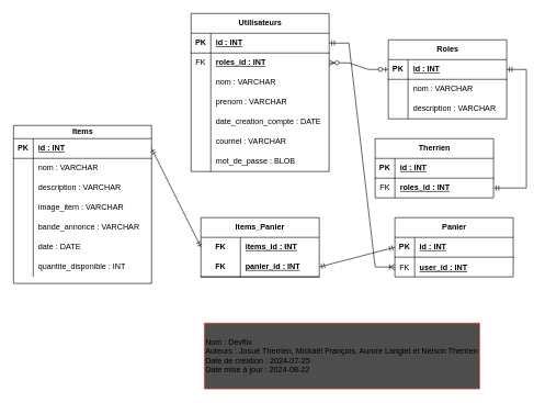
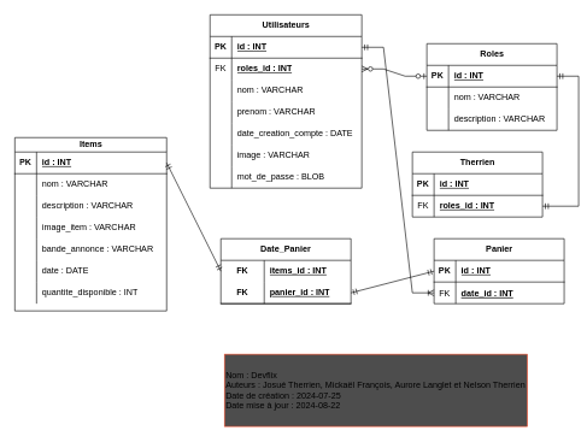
  <mxCell id="0" />
  <mxCell id="1" parent="0" />
  <mxCell id="2" value="Roles" style="shape=table;startSize=30;container=1;collapsible=1;childLayout=tableLayout;fixedRows=1;rowLines=0;fontStyle=1;align=center;resizeLast=1;html=1;" parent="1" vertex="1"><mxGeometry x="590" y="60" width="180" height="120" as="geometry" /></mxCell>
  <mxCell id="3" value="" style="shape=tableRow;horizontal=0;startSize=0;swimlaneHead=0;swimlaneBody=0;fillColor=none;collapsible=0;dropTarget=0;points=[[0,0.5],[1,0.5]];portConstraint=eastwest;top=0;left=0;right=0;bottom=1;" parent="2" vertex="1"><mxGeometry y="30" width="180" height="30" as="geometry" /></mxCell>
  <mxCell id="4" value="PK" style="shape=partialRectangle;connectable=0;fillColor=none;top=0;left=0;bottom=0;right=0;fontStyle=1;overflow=hidden;whiteSpace=wrap;html=1;" parent="3" vertex="1"><mxGeometry width="30" height="30" as="geometry"><mxRectangle width="30" height="30" as="alternateBounds" /></mxGeometry></mxCell>
  <mxCell id="5" value="id : INT" style="shape=partialRectangle;connectable=0;fillColor=none;top=0;left=0;bottom=0;right=0;align=left;spacingLeft=6;fontStyle=5;overflow=hidden;whiteSpace=wrap;html=1;" parent="3" vertex="1"><mxGeometry x="30" width="150" height="30" as="geometry"><mxRectangle width="150" height="30" as="alternateBounds" /></mxGeometry></mxCell>
  <mxCell id="6" value="" style="shape=tableRow;horizontal=0;startSize=0;swimlaneHead=0;swimlaneBody=0;fillColor=none;collapsible=0;dropTarget=0;points=[[0,0.5],[1,0.5]];portConstraint=eastwest;top=0;left=0;right=0;bottom=0;" parent="2" vertex="1"><mxGeometry y="60" width="180" height="30" as="geometry" /></mxCell>
  <mxCell id="7" value="" style="shape=partialRectangle;connectable=0;fillColor=none;top=0;left=0;bottom=0;right=0;editable=1;overflow=hidden;whiteSpace=wrap;html=1;" parent="6" vertex="1"><mxGeometry width="30" height="30" as="geometry"><mxRectangle width="30" height="30" as="alternateBounds" /></mxGeometry></mxCell>
  <mxCell id="8" value="nom : VARCHAR" style="shape=partialRectangle;connectable=0;fillColor=none;top=0;left=0;bottom=0;right=0;align=left;spacingLeft=6;overflow=hidden;whiteSpace=wrap;html=1;" parent="6" vertex="1"><mxGeometry x="30" width="150" height="30" as="geometry"><mxRectangle width="150" height="30" as="alternateBounds" /></mxGeometry></mxCell>
  <mxCell id="9" value="" style="shape=tableRow;horizontal=0;startSize=0;swimlaneHead=0;swimlaneBody=0;fillColor=none;collapsible=0;dropTarget=0;points=[[0,0.5],[1,0.5]];portConstraint=eastwest;top=0;left=0;right=0;bottom=0;" parent="2" vertex="1"><mxGeometry y="90" width="180" height="30" as="geometry" /></mxCell>
  <mxCell id="10" value="" style="shape=partialRectangle;connectable=0;fillColor=none;top=0;left=0;bottom=0;right=0;editable=1;overflow=hidden;whiteSpace=wrap;html=1;" parent="9" vertex="1"><mxGeometry width="30" height="30" as="geometry"><mxRectangle width="30" height="30" as="alternateBounds" /></mxGeometry></mxCell>
  <mxCell id="11" value="description : VARCHAR" style="shape=partialRectangle;connectable=0;fillColor=none;top=0;left=0;bottom=0;right=0;align=left;spacingLeft=6;overflow=hidden;whiteSpace=wrap;html=1;" parent="9" vertex="1"><mxGeometry x="30" width="150" height="30" as="geometry"><mxRectangle width="150" height="30" as="alternateBounds" /></mxGeometry></mxCell>
  <mxCell id="12" value="Items" style="shape=table;startSize=20;container=1;collapsible=1;childLayout=tableLayout;fixedRows=1;rowLines=0;fontStyle=1;align=center;resizeLast=1;html=1;" parent="1" vertex="1"><mxGeometry x="20" y="190" width="210" height="240" as="geometry" /></mxCell>
  <mxCell id="13" value="" style="shape=tableRow;horizontal=0;startSize=0;swimlaneHead=0;swimlaneBody=0;fillColor=none;collapsible=0;dropTarget=0;points=[[0,0.5],[1,0.5]];portConstraint=eastwest;top=0;left=0;right=0;bottom=1;" parent="12" vertex="1"><mxGeometry y="20" width="210" height="30" as="geometry" /></mxCell>
  <mxCell id="14" value="PK" style="shape=partialRectangle;connectable=0;fillColor=none;top=0;left=0;bottom=0;right=0;fontStyle=1;overflow=hidden;whiteSpace=wrap;html=1;" parent="13" vertex="1"><mxGeometry width="30" height="30" as="geometry"><mxRectangle width="30" height="30" as="alternateBounds" /></mxGeometry></mxCell>
  <mxCell id="15" value="id : INT" style="shape=partialRectangle;connectable=0;fillColor=none;top=0;left=0;bottom=0;right=0;align=left;spacingLeft=6;fontStyle=5;overflow=hidden;whiteSpace=wrap;html=1;" parent="13" vertex="1"><mxGeometry x="30" width="180" height="30" as="geometry"><mxRectangle width="180" height="30" as="alternateBounds" /></mxGeometry></mxCell>
  <mxCell id="16" value="" style="shape=tableRow;horizontal=0;startSize=0;swimlaneHead=0;swimlaneBody=0;fillColor=none;collapsible=0;dropTarget=0;points=[[0,0.5],[1,0.5]];portConstraint=eastwest;top=0;left=0;right=0;bottom=0;" parent="12" vertex="1"><mxGeometry y="50" width="210" height="30" as="geometry" /></mxCell>
  <mxCell id="17" value="" style="shape=partialRectangle;connectable=0;fillColor=none;top=0;left=0;bottom=0;right=0;editable=1;overflow=hidden;whiteSpace=wrap;html=1;" parent="16" vertex="1"><mxGeometry width="30" height="30" as="geometry"><mxRectangle width="30" height="30" as="alternateBounds" /></mxGeometry></mxCell>
  <mxCell id="18" value="nom : VARCHAR" style="shape=partialRectangle;connectable=0;fillColor=none;top=0;left=0;bottom=0;right=0;align=left;spacingLeft=6;overflow=hidden;whiteSpace=wrap;html=1;" parent="16" vertex="1"><mxGeometry x="30" width="180" height="30" as="geometry"><mxRectangle width="180" height="30" as="alternateBounds" /></mxGeometry></mxCell>
  <mxCell id="19" value="" style="shape=tableRow;horizontal=0;startSize=0;swimlaneHead=0;swimlaneBody=0;fillColor=none;collapsible=0;dropTarget=0;points=[[0,0.5],[1,0.5]];portConstraint=eastwest;top=0;left=0;right=0;bottom=0;" parent="12" vertex="1"><mxGeometry y="80" width="210" height="30" as="geometry" /></mxCell>
  <mxCell id="20" value="" style="shape=partialRectangle;connectable=0;fillColor=none;top=0;left=0;bottom=0;right=0;editable=1;overflow=hidden;whiteSpace=wrap;html=1;" parent="19" vertex="1"><mxGeometry width="30" height="30" as="geometry"><mxRectangle width="30" height="30" as="alternateBounds" /></mxGeometry></mxCell>
  <mxCell id="21" value="description : VARCHAR" style="shape=partialRectangle;connectable=0;fillColor=none;top=0;left=0;bottom=0;right=0;align=left;spacingLeft=6;overflow=hidden;whiteSpace=wrap;html=1;" parent="19" vertex="1"><mxGeometry x="30" width="180" height="30" as="geometry"><mxRectangle width="180" height="30" as="alternateBounds" /></mxGeometry></mxCell>
  <mxCell id="22" value="" style="shape=tableRow;horizontal=0;startSize=0;swimlaneHead=0;swimlaneBody=0;fillColor=none;collapsible=0;dropTarget=0;points=[[0,0.5],[1,0.5]];portConstraint=eastwest;top=0;left=0;right=0;bottom=0;" parent="12" vertex="1"><mxGeometry y="110" width="210" height="30" as="geometry" /></mxCell>
  <mxCell id="23" value="" style="shape=partialRectangle;connectable=0;fillColor=none;top=0;left=0;bottom=0;right=0;editable=1;overflow=hidden;whiteSpace=wrap;html=1;" parent="22" vertex="1"><mxGeometry width="30" height="30" as="geometry"><mxRectangle width="30" height="30" as="alternateBounds" /></mxGeometry></mxCell>
  <mxCell id="24" value="image_item : VARCHAR" style="shape=partialRectangle;connectable=0;fillColor=none;top=0;left=0;bottom=0;right=0;align=left;spacingLeft=6;overflow=hidden;whiteSpace=wrap;html=1;" parent="22" vertex="1"><mxGeometry x="30" width="180" height="30" as="geometry"><mxRectangle width="180" height="30" as="alternateBounds" /></mxGeometry></mxCell>
  <mxCell id="25" value="" style="shape=tableRow;horizontal=0;startSize=0;swimlaneHead=0;swimlaneBody=0;fillColor=none;collapsible=0;dropTarget=0;points=[[0,0.5],[1,0.5]];portConstraint=eastwest;top=0;left=0;right=0;bottom=0;" parent="12" vertex="1"><mxGeometry y="140" width="210" height="30" as="geometry" /></mxCell>
  <mxCell id="26" value="" style="shape=partialRectangle;connectable=0;fillColor=none;top=0;left=0;bottom=0;right=0;editable=1;overflow=hidden;whiteSpace=wrap;html=1;" parent="25" vertex="1"><mxGeometry width="30" height="30" as="geometry"><mxRectangle width="30" height="30" as="alternateBounds" /></mxGeometry></mxCell>
  <mxCell id="27" value="bande_annonce : VARCHAR" style="shape=partialRectangle;connectable=0;fillColor=none;top=0;left=0;bottom=0;right=0;align=left;spacingLeft=6;overflow=hidden;whiteSpace=wrap;html=1;" parent="25" vertex="1"><mxGeometry x="30" width="180" height="30" as="geometry"><mxRectangle width="180" height="30" as="alternateBounds" /></mxGeometry></mxCell>
  <mxCell id="28" value="" style="shape=tableRow;horizontal=0;startSize=0;swimlaneHead=0;swimlaneBody=0;fillColor=none;collapsible=0;dropTarget=0;points=[[0,0.5],[1,0.5]];portConstraint=eastwest;top=0;left=0;right=0;bottom=0;" parent="12" vertex="1"><mxGeometry y="170" width="210" height="30" as="geometry" /></mxCell>
  <mxCell id="29" value="" style="shape=partialRectangle;connectable=0;fillColor=none;top=0;left=0;bottom=0;right=0;editable=1;overflow=hidden;whiteSpace=wrap;html=1;" parent="28" vertex="1"><mxGeometry width="30" height="30" as="geometry"><mxRectangle width="30" height="30" as="alternateBounds" /></mxGeometry></mxCell>
  <mxCell id="30" value="date : DATE" style="shape=partialRectangle;connectable=0;fillColor=none;top=0;left=0;bottom=0;right=0;align=left;spacingLeft=6;overflow=hidden;whiteSpace=wrap;html=1;" parent="28" vertex="1"><mxGeometry x="30" width="180" height="30" as="geometry"><mxRectangle width="180" height="30" as="alternateBounds" /></mxGeometry></mxCell>
  <mxCell id="31" value="" style="shape=tableRow;horizontal=0;startSize=0;swimlaneHead=0;swimlaneBody=0;fillColor=none;collapsible=0;dropTarget=0;points=[[0,0.5],[1,0.5]];portConstraint=eastwest;top=0;left=0;right=0;bottom=0;" parent="12" vertex="1"><mxGeometry y="200" width="210" height="30" as="geometry" /></mxCell>
  <mxCell id="32" value="" style="shape=partialRectangle;connectable=0;fillColor=none;top=0;left=0;bottom=0;right=0;editable=1;overflow=hidden;whiteSpace=wrap;html=1;" parent="31" vertex="1"><mxGeometry width="30" height="30" as="geometry"><mxRectangle width="30" height="30" as="alternateBounds" /></mxGeometry></mxCell>
  <mxCell id="33" value="quantite_disponible : INT" style="shape=partialRectangle;connectable=0;fillColor=none;top=0;left=0;bottom=0;right=0;align=left;spacingLeft=6;overflow=hidden;whiteSpace=wrap;html=1;" parent="31" vertex="1"><mxGeometry x="30" width="180" height="30" as="geometry"><mxRectangle width="180" height="30" as="alternateBounds" /></mxGeometry></mxCell>
  <mxCell id="34" value="Panier" style="shape=table;startSize=30;container=1;collapsible=1;childLayout=tableLayout;fixedRows=1;rowLines=0;fontStyle=1;align=center;resizeLast=1;html=1;" parent="1" vertex="1"><mxGeometry x="600" y="330" width="180" height="90" as="geometry" /></mxCell>
  <mxCell id="35" value="" style="shape=tableRow;horizontal=0;startSize=0;swimlaneHead=0;swimlaneBody=0;fillColor=none;collapsible=0;dropTarget=0;points=[[0,0.5],[1,0.5]];portConstraint=eastwest;top=0;left=0;right=0;bottom=1;" parent="34" vertex="1"><mxGeometry y="30" width="180" height="30" as="geometry" /></mxCell>
  <mxCell id="36" value="PK" style="shape=partialRectangle;connectable=0;fillColor=none;top=0;left=0;bottom=0;right=0;fontStyle=1;overflow=hidden;whiteSpace=wrap;html=1;" parent="35" vertex="1"><mxGeometry width="30" height="30" as="geometry"><mxRectangle width="30" height="30" as="alternateBounds" /></mxGeometry></mxCell>
  <mxCell id="37" value="id : INT" style="shape=partialRectangle;connectable=0;fillColor=none;top=0;left=0;bottom=0;right=0;align=left;spacingLeft=6;fontStyle=5;overflow=hidden;whiteSpace=wrap;html=1;" parent="35" vertex="1"><mxGeometry x="30" width="150" height="30" as="geometry"><mxRectangle width="150" height="30" as="alternateBounds" /></mxGeometry></mxCell>
  <mxCell id="38" value="" style="shape=tableRow;horizontal=0;startSize=0;swimlaneHead=0;swimlaneBody=0;fillColor=none;collapsible=0;dropTarget=0;points=[[0,0.5],[1,0.5]];portConstraint=eastwest;top=0;left=0;right=0;bottom=0;" parent="34" vertex="1"><mxGeometry y="60" width="180" height="30" as="geometry" /></mxCell>
  <mxCell id="39" value="FK" style="shape=partialRectangle;connectable=0;fillColor=none;top=0;left=0;bottom=0;right=0;editable=1;overflow=hidden;" parent="38" vertex="1"><mxGeometry width="30" height="30" as="geometry"><mxRectangle width="30" height="30" as="alternateBounds" /></mxGeometry></mxCell>
- <mxCell id="40" value="user_id : INT" style="shape=partialRectangle;connectable=0;fillColor=none;top=0;left=0;bottom=0;right=0;align=left;spacingLeft=6;overflow=hidden;fontStyle=5" parent="38" vertex="1"><mxGeometry x="30" width="150" height="30" as="geometry"><mxRectangle width="150" height="30" as="alternateBounds" /></mxGeometry></mxCell>
+ <mxCell id="40" value="date_id : INT" style="shape=partialRectangle;connectable=0;fillColor=none;top=0;left=0;bottom=0;right=0;align=left;spacingLeft=6;overflow=hidden;fontStyle=5" parent="38" vertex="1"><mxGeometry x="30" width="150" height="30" as="geometry"><mxRectangle width="150" height="30" as="alternateBounds" /></mxGeometry></mxCell>
  <mxCell id="41" value="Therrien" style="shape=table;startSize=30;container=1;collapsible=1;childLayout=tableLayout;fixedRows=1;rowLines=0;fontStyle=1;align=center;resizeLast=1;html=1;" parent="1" vertex="1"><mxGeometry x="570" y="210" width="180" height="90" as="geometry" /></mxCell>
  <mxCell id="42" value="" style="shape=tableRow;horizontal=0;startSize=0;swimlaneHead=0;swimlaneBody=0;fillColor=none;collapsible=0;dropTarget=0;points=[[0,0.5],[1,0.5]];portConstraint=eastwest;top=0;left=0;right=0;bottom=1;" parent="41" vertex="1"><mxGeometry y="30" width="180" height="30" as="geometry" /></mxCell>
  <mxCell id="43" value="PK" style="shape=partialRectangle;connectable=0;fillColor=none;top=0;left=0;bottom=0;right=0;fontStyle=1;overflow=hidden;whiteSpace=wrap;html=1;" parent="42" vertex="1"><mxGeometry width="30" height="30" as="geometry"><mxRectangle width="30" height="30" as="alternateBounds" /></mxGeometry></mxCell>
  <mxCell id="44" value="id : INT" style="shape=partialRectangle;connectable=0;fillColor=none;top=0;left=0;bottom=0;right=0;align=left;spacingLeft=6;fontStyle=5;overflow=hidden;whiteSpace=wrap;html=1;" parent="42" vertex="1"><mxGeometry x="30" width="150" height="30" as="geometry"><mxRectangle width="150" height="30" as="alternateBounds" /></mxGeometry></mxCell>
  <mxCell id="45" value="" style="shape=tableRow;horizontal=0;startSize=0;swimlaneHead=0;swimlaneBody=0;fillColor=none;collapsible=0;dropTarget=0;points=[[0,0.5],[1,0.5]];portConstraint=eastwest;top=0;left=0;right=0;bottom=0;" parent="41" vertex="1"><mxGeometry y="60" width="180" height="30" as="geometry" /></mxCell>
  <mxCell id="46" value="FK" style="shape=partialRectangle;connectable=0;fillColor=none;top=0;left=0;bottom=0;right=0;editable=1;overflow=hidden;whiteSpace=wrap;html=1;" parent="45" vertex="1"><mxGeometry width="30" height="30" as="geometry"><mxRectangle width="30" height="30" as="alternateBounds" /></mxGeometry></mxCell>
  <mxCell id="47" value="&lt;b&gt;&lt;u&gt;roles_id : INT&lt;/u&gt;&lt;/b&gt;" style="shape=partialRectangle;connectable=0;fillColor=none;top=0;left=0;bottom=0;right=0;align=left;spacingLeft=6;overflow=hidden;whiteSpace=wrap;html=1;" parent="45" vertex="1"><mxGeometry x="30" width="150" height="30" as="geometry"><mxRectangle width="150" height="30" as="alternateBounds" /></mxGeometry></mxCell>
  <mxCell id="48" value="" style="edgeStyle=entityRelationEdgeStyle;fontSize=12;html=1;endArrow=ERzeroToMany;startArrow=ERzeroToOne;rounded=0;" parent="1" source="3" target="65" edge="1"><mxGeometry width="100" height="100" relative="1" as="geometry"><mxPoint x="450" y="450" as="sourcePoint" /><mxPoint x="570" y="30" as="targetPoint" /></mxGeometry></mxCell>
  <mxCell id="49" value="" style="edgeStyle=entityRelationEdgeStyle;fontSize=12;html=1;endArrow=ERmandOne;startArrow=ERoneToMany;rounded=0;entryX=1;entryY=0.5;entryDx=0;entryDy=0;startFill=0;" parent="1" source="38" target="62" edge="1"><mxGeometry width="100" height="100" relative="1" as="geometry"><mxPoint x="520" y="390" as="sourcePoint" /><mxPoint x="560" y="230" as="targetPoint" /><Array as="points"><mxPoint x="520" y="320" /><mxPoint x="790" y="310" /><mxPoint x="530" y="340" /><mxPoint x="540" y="300" /><mxPoint x="550" y="270" /><mxPoint x="540" y="320" /></Array></mxGeometry></mxCell>
  <mxCell id="50" value="" style="edgeStyle=entityRelationEdgeStyle;fontSize=12;html=1;endArrow=ERmandOne;startArrow=ERmandOne;rounded=0;" parent="1" source="45" target="3" edge="1"><mxGeometry width="100" height="100" relative="1" as="geometry"><mxPoint x="800" y="220" as="sourcePoint" /><mxPoint x="860" y="100" as="targetPoint" /><Array as="points"><mxPoint x="780" y="190" /></Array></mxGeometry></mxCell>
  <mxCell id="51" value="Nom : Devflix&lt;br&gt;Auteurs : Josué Therrien, Mickaël François, Aurore Langlet et Nelson Therrien&lt;br&gt;Date de création : 2024-07-25&lt;br&gt;Date mise à jour : 2024-08-22" style="rounded=0;whiteSpace=wrap;html=1;align=left;fillColor=#4D4D4D;strokeColor=#F04624;" parent="1" vertex="1"><mxGeometry x="310" y="490" width="419" height="100" as="geometry" /></mxCell>
- <mxCell id="52" value="Items_Panier" style="shape=table;startSize=30;container=1;collapsible=1;childLayout=tableLayout;fixedRows=1;rowLines=0;fontStyle=1;align=center;resizeLast=1;html=1;whiteSpace=wrap;" parent="1" vertex="1"><mxGeometry x="305" y="330" width="180" height="90" as="geometry" /></mxCell>
+ <mxCell id="52" value="Date_Panier" style="shape=table;startSize=30;container=1;collapsible=1;childLayout=tableLayout;fixedRows=1;rowLines=0;fontStyle=1;align=center;resizeLast=1;html=1;whiteSpace=wrap;" parent="1" vertex="1"><mxGeometry x="305" y="330" width="180" height="90" as="geometry" /></mxCell>
  <mxCell id="53" value="" style="shape=tableRow;horizontal=0;startSize=0;swimlaneHead=0;swimlaneBody=0;fillColor=none;collapsible=0;dropTarget=0;points=[[0,0.5],[1,0.5]];portConstraint=eastwest;top=0;left=0;right=0;bottom=0;html=1;" parent="52" vertex="1"><mxGeometry y="30" width="180" height="30" as="geometry" /></mxCell>
  <mxCell id="54" value="FK" style="shape=partialRectangle;connectable=0;fillColor=none;top=0;left=0;bottom=0;right=0;fontStyle=1;overflow=hidden;html=1;whiteSpace=wrap;" parent="53" vertex="1"><mxGeometry width="60" height="30" as="geometry"><mxRectangle width="60" height="30" as="alternateBounds" /></mxGeometry></mxCell>
  <mxCell id="55" value="items_id : INT" style="shape=partialRectangle;connectable=0;fillColor=none;top=0;left=0;bottom=0;right=0;align=left;spacingLeft=6;fontStyle=5;overflow=hidden;html=1;whiteSpace=wrap;" parent="53" vertex="1"><mxGeometry x="60" width="120" height="30" as="geometry"><mxRectangle width="120" height="30" as="alternateBounds" /></mxGeometry></mxCell>
  <mxCell id="56" value="" style="shape=tableRow;horizontal=0;startSize=0;swimlaneHead=0;swimlaneBody=0;fillColor=none;collapsible=0;dropTarget=0;points=[[0,0.5],[1,0.5]];portConstraint=eastwest;top=0;left=0;right=0;bottom=1;html=1;" parent="52" vertex="1"><mxGeometry y="60" width="180" height="30" as="geometry" /></mxCell>
  <mxCell id="57" value="FK" style="shape=partialRectangle;connectable=0;fillColor=none;top=0;left=0;bottom=0;right=0;fontStyle=1;overflow=hidden;html=1;whiteSpace=wrap;" parent="56" vertex="1"><mxGeometry width="60" height="30" as="geometry"><mxRectangle width="60" height="30" as="alternateBounds" /></mxGeometry></mxCell>
  <mxCell id="58" value="panier_id : INT" style="shape=partialRectangle;connectable=0;fillColor=none;top=0;left=0;bottom=0;right=0;align=left;spacingLeft=6;fontStyle=5;overflow=hidden;html=1;whiteSpace=wrap;" parent="56" vertex="1"><mxGeometry x="60" width="120" height="30" as="geometry"><mxRectangle width="120" height="30" as="alternateBounds" /></mxGeometry></mxCell>
  <mxCell id="59" value="" style="endArrow=ERmandOne;html=1;rounded=0;startArrow=ERmandOne;startFill=0;endFill=0;exitX=1;exitY=0.5;exitDx=0;exitDy=0;entryX=0;entryY=0.5;entryDx=0;entryDy=0;" parent="1" source="56" target="35" edge="1"><mxGeometry relative="1" as="geometry"><mxPoint x="300" y="410" as="sourcePoint" /><mxPoint x="460" y="410" as="targetPoint" /></mxGeometry></mxCell>
  <mxCell id="60" value="" style="endArrow=ERmandOne;html=1;rounded=0;startArrow=ERmandOne;startFill=0;endFill=0;exitX=1;exitY=0.5;exitDx=0;exitDy=0;entryX=0;entryY=0.5;entryDx=0;entryDy=0;" parent="1" source="13" target="53" edge="1"><mxGeometry relative="1" as="geometry"><mxPoint x="270" y="410" as="sourcePoint" /><mxPoint x="430" y="410" as="targetPoint" /></mxGeometry></mxCell>
  <mxCell id="61" value="Utilisateurs" style="shape=table;startSize=30;container=1;collapsible=1;childLayout=tableLayout;fixedRows=1;rowLines=0;fontStyle=1;align=center;resizeLast=1;html=1;" parent="1" vertex="1"><mxGeometry x="290" width="210" height="240" as="geometry" y="20" /></mxCell>
  <mxCell id="62" value="" style="shape=tableRow;horizontal=0;startSize=0;swimlaneHead=0;swimlaneBody=0;fillColor=none;collapsible=0;dropTarget=0;points=[[0,0.5],[1,0.5]];portConstraint=eastwest;top=0;left=0;right=0;bottom=1;" parent="61" vertex="1"><mxGeometry y="30" width="210" height="30" as="geometry" /></mxCell>
  <mxCell id="63" value="PK" style="shape=partialRectangle;connectable=0;fillColor=none;top=0;left=0;bottom=0;right=0;fontStyle=1;overflow=hidden;whiteSpace=wrap;html=1;" parent="62" vertex="1"><mxGeometry width="30" height="30" as="geometry"><mxRectangle width="30" height="30" as="alternateBounds" /></mxGeometry></mxCell>
  <mxCell id="64" value="id : INT" style="shape=partialRectangle;connectable=0;fillColor=none;top=0;left=0;bottom=0;right=0;align=left;spacingLeft=6;fontStyle=5;overflow=hidden;whiteSpace=wrap;html=1;" parent="62" vertex="1"><mxGeometry x="30" width="180" height="30" as="geometry"><mxRectangle width="180" height="30" as="alternateBounds" /></mxGeometry></mxCell>
  <mxCell id="65" value="" style="shape=tableRow;horizontal=0;startSize=0;swimlaneHead=0;swimlaneBody=0;fillColor=none;collapsible=0;dropTarget=0;points=[[0,0.5],[1,0.5]];portConstraint=eastwest;top=0;left=0;right=0;bottom=0;" parent="61" vertex="1"><mxGeometry y="60" width="210" height="30" as="geometry" /></mxCell>
  <mxCell id="66" value="FK" style="shape=partialRectangle;connectable=0;fillColor=none;top=0;left=0;bottom=0;right=0;editable=1;overflow=hidden;whiteSpace=wrap;html=1;" parent="65" vertex="1"><mxGeometry width="30" height="30" as="geometry"><mxRectangle width="30" height="30" as="alternateBounds" /></mxGeometry></mxCell>
  <mxCell id="67" value="&lt;b&gt;&lt;u&gt;roles_id : INT&lt;/u&gt;&lt;/b&gt;" style="shape=partialRectangle;connectable=0;fillColor=none;top=0;left=0;bottom=0;right=0;align=left;spacingLeft=6;overflow=hidden;whiteSpace=wrap;html=1;" parent="65" vertex="1"><mxGeometry x="30" width="180" height="30" as="geometry"><mxRectangle width="180" height="30" as="alternateBounds" /></mxGeometry></mxCell>
  <mxCell id="68" value="" style="shape=tableRow;horizontal=0;startSize=0;swimlaneHead=0;swimlaneBody=0;fillColor=none;collapsible=0;dropTarget=0;points=[[0,0.5],[1,0.5]];portConstraint=eastwest;top=0;left=0;right=0;bottom=0;" parent="61" vertex="1"><mxGeometry y="90" width="210" height="30" as="geometry" /></mxCell>
  <mxCell id="69" value="" style="shape=partialRectangle;connectable=0;fillColor=none;top=0;left=0;bottom=0;right=0;editable=1;overflow=hidden;whiteSpace=wrap;html=1;" parent="68" vertex="1"><mxGeometry width="30" height="30" as="geometry"><mxRectangle width="30" height="30" as="alternateBounds" /></mxGeometry></mxCell>
  <mxCell id="70" value="nom : VARCHAR" style="shape=partialRectangle;connectable=0;fillColor=none;top=0;left=0;bottom=0;right=0;align=left;spacingLeft=6;overflow=hidden;whiteSpace=wrap;html=1;" parent="68" vertex="1"><mxGeometry x="30" width="180" height="30" as="geometry"><mxRectangle width="180" height="30" as="alternateBounds" /></mxGeometry></mxCell>
  <mxCell id="71" value="" style="shape=tableRow;horizontal=0;startSize=0;swimlaneHead=0;swimlaneBody=0;fillColor=none;collapsible=0;dropTarget=0;points=[[0,0.5],[1,0.5]];portConstraint=eastwest;top=0;left=0;right=0;bottom=0;" parent="61" vertex="1"><mxGeometry y="120" width="210" height="30" as="geometry" /></mxCell>
  <mxCell id="72" value="" style="shape=partialRectangle;connectable=0;fillColor=none;top=0;left=0;bottom=0;right=0;editable=1;overflow=hidden;whiteSpace=wrap;html=1;" parent="71" vertex="1"><mxGeometry width="30" height="30" as="geometry"><mxRectangle width="30" height="30" as="alternateBounds" /></mxGeometry></mxCell>
  <mxCell id="73" value="prenom : VARCHAR" style="shape=partialRectangle;connectable=0;fillColor=none;top=0;left=0;bottom=0;right=0;align=left;spacingLeft=6;overflow=hidden;whiteSpace=wrap;html=1;" parent="71" vertex="1"><mxGeometry x="30" width="180" height="30" as="geometry"><mxRectangle width="180" height="30" as="alternateBounds" /></mxGeometry></mxCell>
  <mxCell id="74" value="" style="shape=tableRow;horizontal=0;startSize=0;swimlaneHead=0;swimlaneBody=0;fillColor=none;collapsible=0;dropTarget=0;points=[[0,0.5],[1,0.5]];portConstraint=eastwest;top=0;left=0;right=0;bottom=0;" parent="61" vertex="1"><mxGeometry y="150" width="210" height="30" as="geometry" /></mxCell>
  <mxCell id="75" value="" style="shape=partialRectangle;connectable=0;fillColor=none;top=0;left=0;bottom=0;right=0;editable=1;overflow=hidden;whiteSpace=wrap;html=1;" parent="74" vertex="1"><mxGeometry width="30" height="30" as="geometry"><mxRectangle width="30" height="30" as="alternateBounds" /></mxGeometry></mxCell>
  <mxCell id="76" value="date_creation_compte : DATE" style="shape=partialRectangle;connectable=0;fillColor=none;top=0;left=0;bottom=0;right=0;align=left;spacingLeft=6;overflow=hidden;whiteSpace=wrap;html=1;" parent="74" vertex="1"><mxGeometry x="30" width="180" height="30" as="geometry"><mxRectangle width="180" height="30" as="alternateBounds" /></mxGeometry></mxCell>
  <mxCell id="77" value="" style="shape=tableRow;horizontal=0;startSize=0;swimlaneHead=0;swimlaneBody=0;fillColor=none;collapsible=0;dropTarget=0;points=[[0,0.5],[1,0.5]];portConstraint=eastwest;top=0;left=0;right=0;bottom=0;" parent="61" vertex="1"><mxGeometry y="180" width="210" height="30" as="geometry" /></mxCell>
  <mxCell id="78" value="" style="shape=partialRectangle;connectable=0;fillColor=none;top=0;left=0;bottom=0;right=0;editable=1;overflow=hidden;whiteSpace=wrap;html=1;" parent="77" vertex="1"><mxGeometry width="30" height="30" as="geometry"><mxRectangle width="30" height="30" as="alternateBounds" /></mxGeometry></mxCell>
- <mxCell id="79" value="courriel : VARCHAR" style="shape=partialRectangle;connectable=0;fillColor=none;top=0;left=0;bottom=0;right=0;align=left;spacingLeft=6;overflow=hidden;whiteSpace=wrap;html=1;" parent="77" vertex="1"><mxGeometry x="30" width="180" height="30" as="geometry"><mxRectangle width="180" height="30" as="alternateBounds" /></mxGeometry></mxCell>
+ <mxCell id="79" value="image : VARCHAR" style="shape=partialRectangle;connectable=0;fillColor=none;top=0;left=0;bottom=0;right=0;align=left;spacingLeft=6;overflow=hidden;whiteSpace=wrap;html=1;" parent="77" vertex="1"><mxGeometry x="30" width="180" height="30" as="geometry"><mxRectangle width="180" height="30" as="alternateBounds" /></mxGeometry></mxCell>
  <mxCell id="80" value="" style="shape=tableRow;horizontal=0;startSize=0;swimlaneHead=0;swimlaneBody=0;fillColor=none;collapsible=0;dropTarget=0;points=[[0,0.5],[1,0.5]];portConstraint=eastwest;top=0;left=0;right=0;bottom=0;" parent="61" vertex="1"><mxGeometry y="210" width="210" height="30" as="geometry" /></mxCell>
  <mxCell id="81" value="" style="shape=partialRectangle;connectable=0;fillColor=none;top=0;left=0;bottom=0;right=0;editable=1;overflow=hidden;whiteSpace=wrap;html=1;" parent="80" vertex="1"><mxGeometry width="30" height="30" as="geometry"><mxRectangle width="30" height="30" as="alternateBounds" /></mxGeometry></mxCell>
  <mxCell id="82" value="mot_de_passe : BLOB" style="shape=partialRectangle;connectable=0;fillColor=none;top=0;left=0;bottom=0;right=0;align=left;spacingLeft=6;overflow=hidden;whiteSpace=wrap;html=1;" parent="80" vertex="1"><mxGeometry x="30" width="180" height="30" as="geometry"><mxRectangle width="180" height="30" as="alternateBounds" /></mxGeometry></mxCell>
